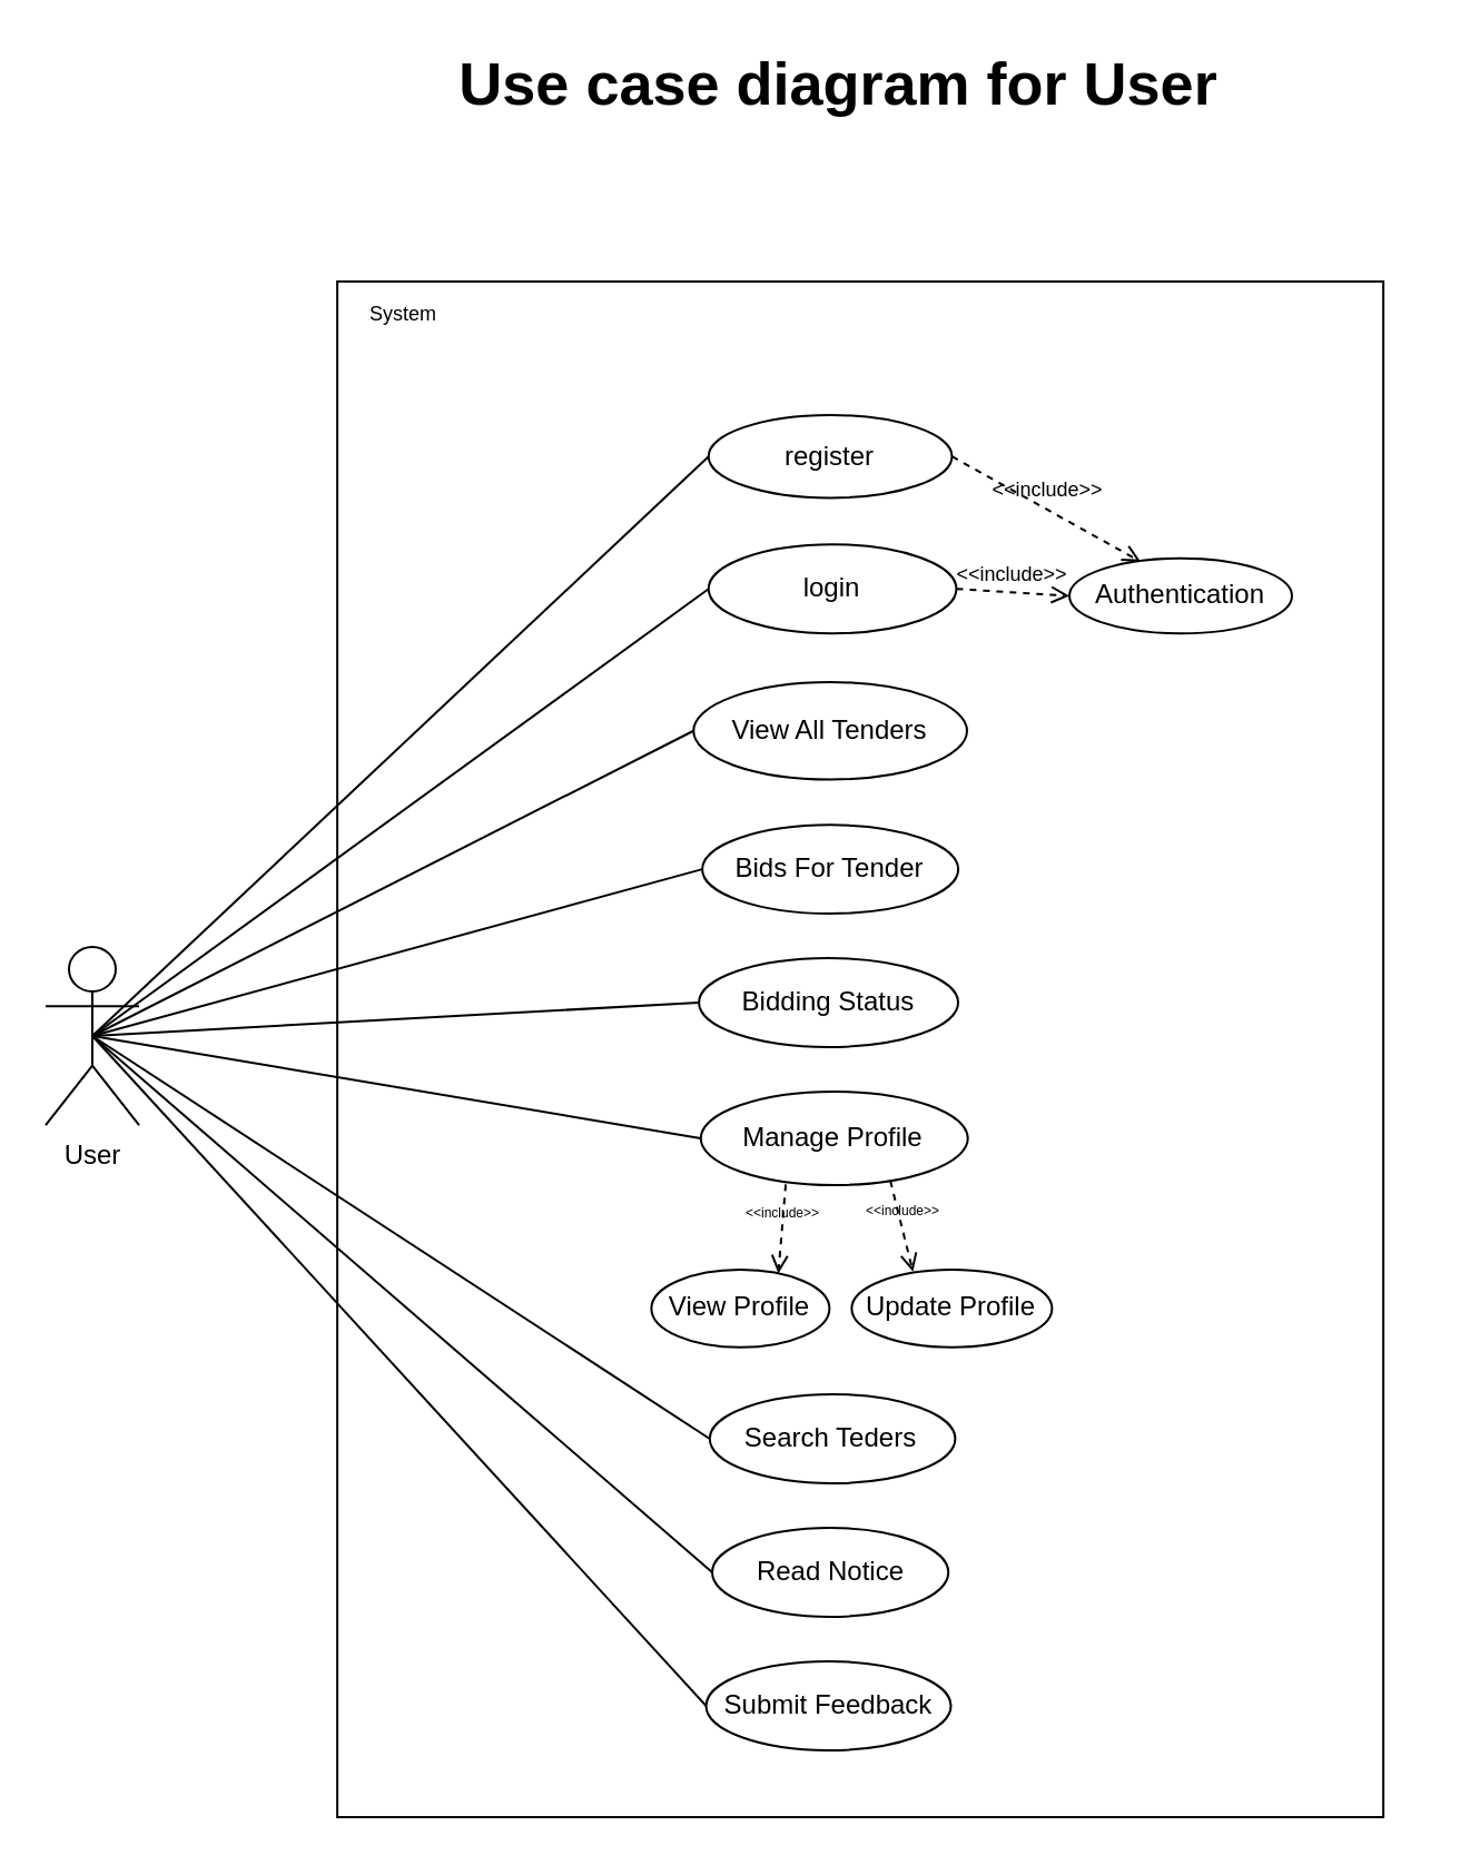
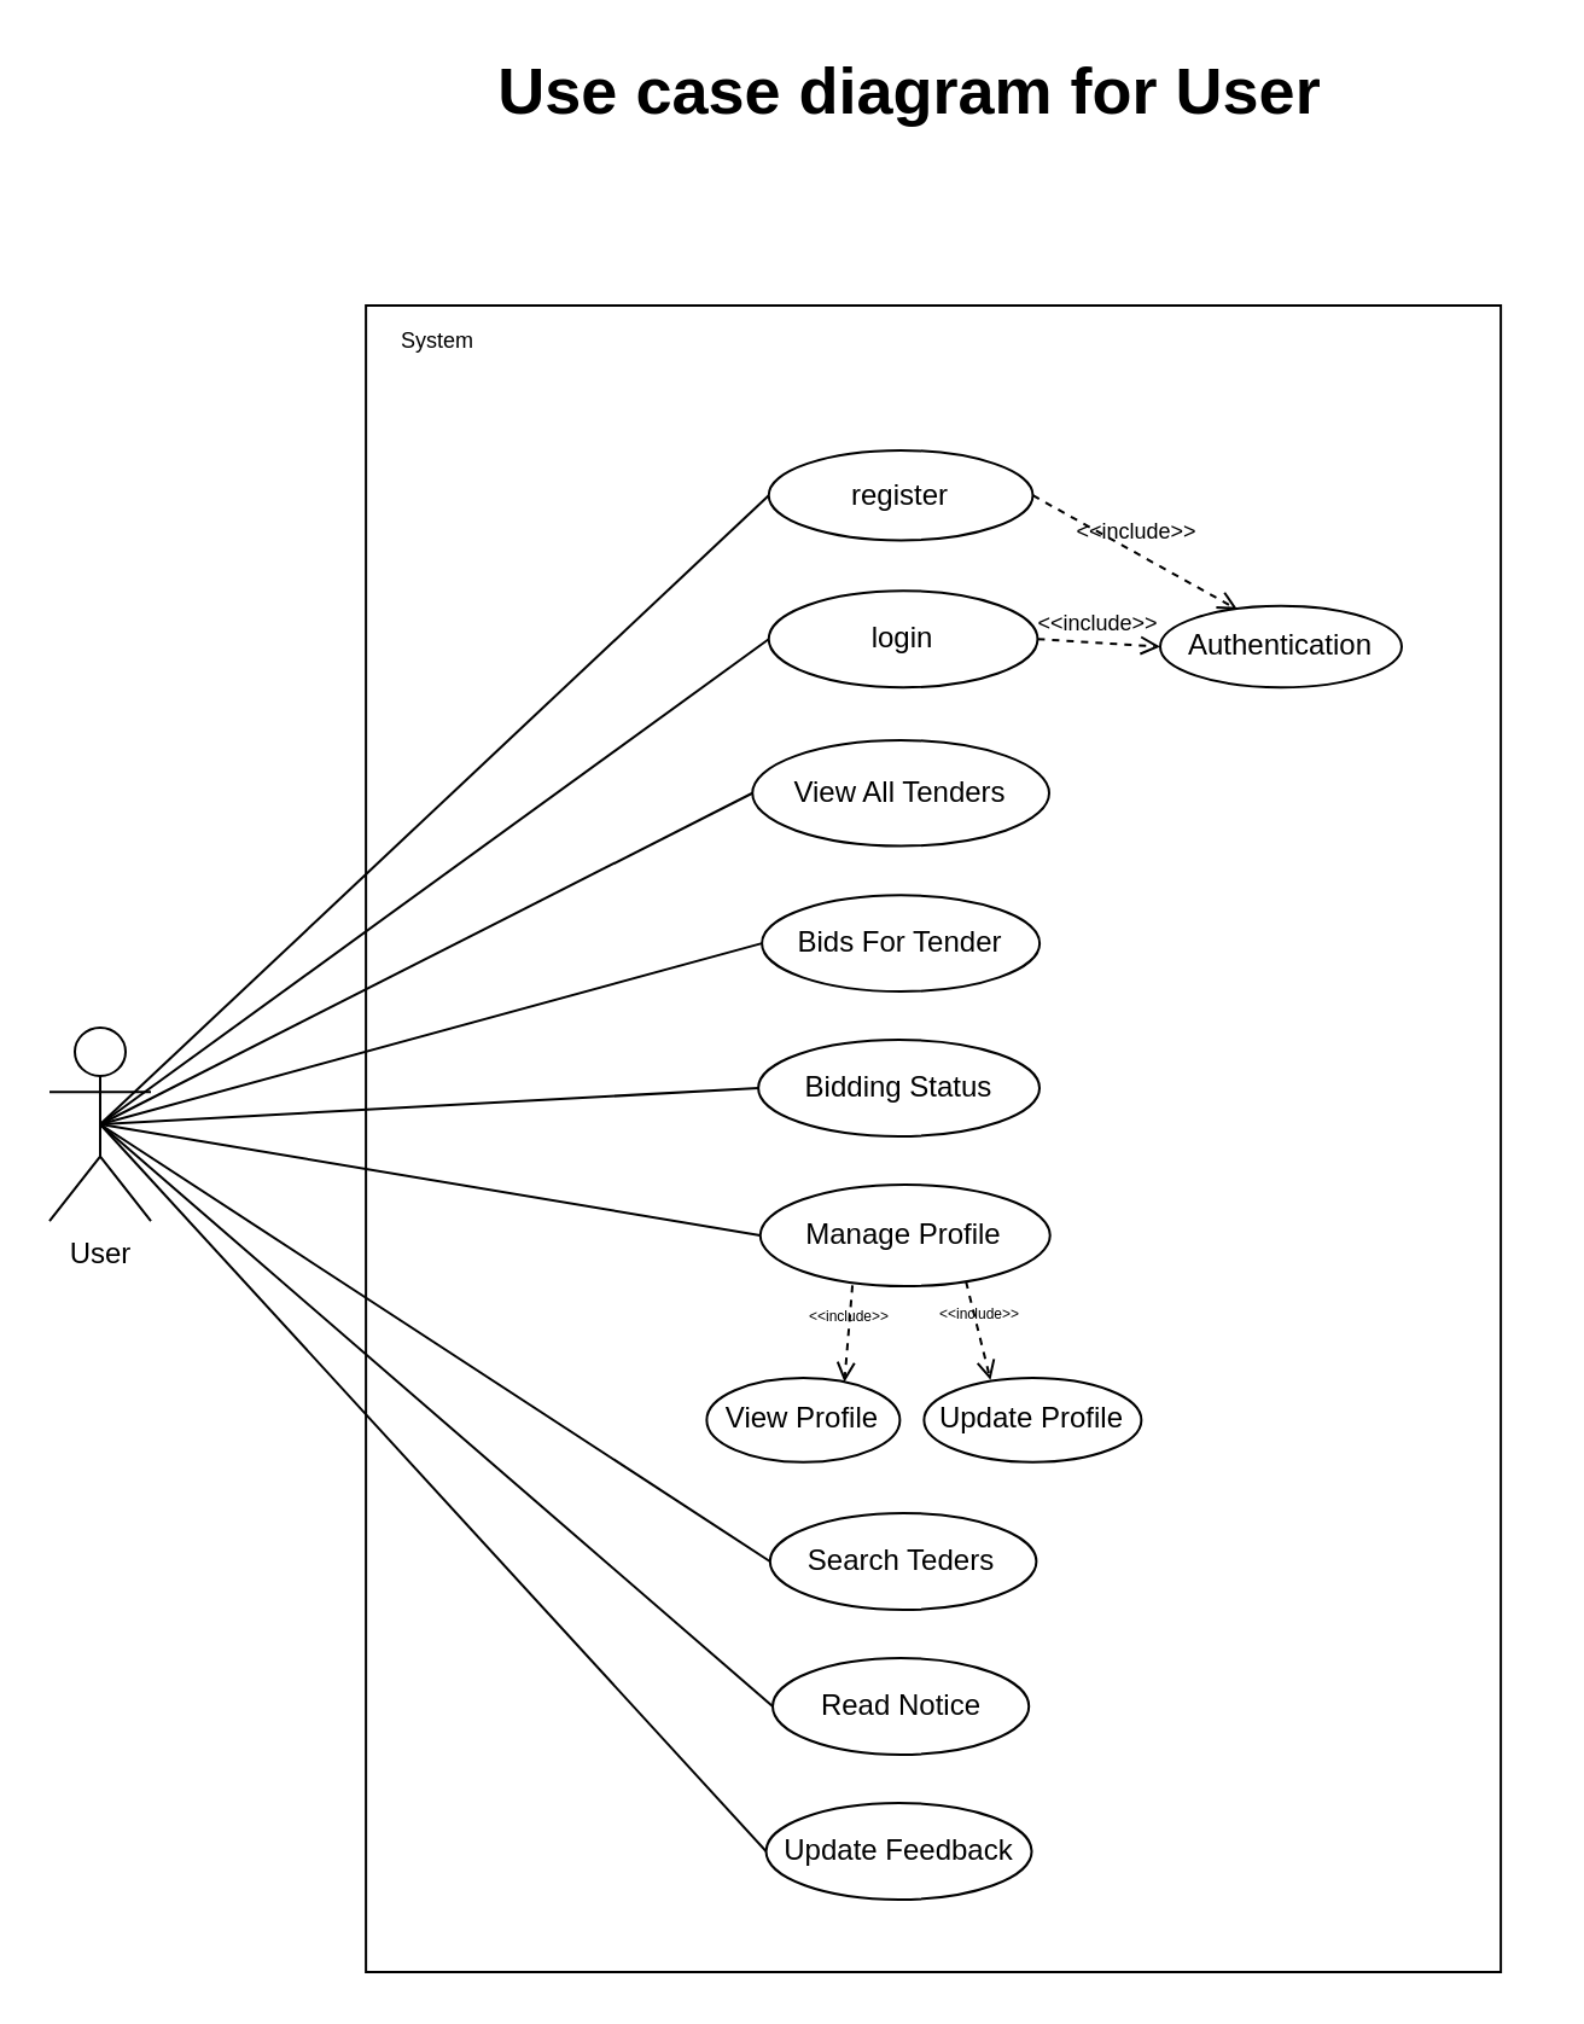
  <mxCell id="0" />
  <mxCell id="1" parent="0" />
  <mxCell id="2" value="&lt;font style=&quot;font-size: 27px;&quot;&gt;&lt;b style=&quot;font-size: 27px;&quot;&gt;Use case diagram for User&lt;/b&gt;&lt;/font&gt;" style="text;html=1;strokeColor=none;fillColor=none;align=center;verticalAlign=middle;whiteSpace=wrap;rounded=0;container=0;fontSize=27;" parent="1" vertex="1"><mxGeometry x="118.526" y="20.997" width="515.064" height="33.643" as="geometry" /></mxCell>
  <mxCell id="3" style="rounded=0;orthogonalLoop=1;jettySize=auto;html=1;exitX=0.5;exitY=0.5;exitDx=0;exitDy=0;exitPerimeter=0;fontSize=9;endArrow=none;endFill=0;entryX=0;entryY=0.5;entryDx=0;entryDy=0;" parent="1" source="4" target="19" edge="1"><mxGeometry relative="1" as="geometry"><mxPoint x="240" y="276" as="targetPoint" /></mxGeometry></mxCell>
  <mxCell id="4" value="User" style="shape=umlActor;verticalLabelPosition=bottom;verticalAlign=top;html=1;outlineConnect=0;container=0;" parent="1" vertex="1"><mxGeometry x="20" y="425" width="42" height="80.01" as="geometry" /></mxCell>
  <mxCell id="5" value="" style="rounded=0;whiteSpace=wrap;html=1;fillColor=none;" parent="1" vertex="1"><mxGeometry x="151.06" y="126" width="470" height="690" as="geometry" /></mxCell>
  <mxCell id="6" style="rounded=0;orthogonalLoop=1;jettySize=auto;html=1;exitX=0.5;exitY=0.5;exitDx=0;exitDy=0;exitPerimeter=0;fontSize=9;endArrow=none;endFill=0;entryX=0;entryY=0.5;entryDx=0;entryDy=0;" parent="1" source="4" target="14" edge="1"><mxGeometry relative="1" as="geometry"><mxPoint x="327.5" y="249.615" as="targetPoint" /><mxPoint x="101" y="460.005" as="sourcePoint" /></mxGeometry></mxCell>
  <mxCell id="7" style="rounded=0;orthogonalLoop=1;jettySize=auto;html=1;exitX=0.5;exitY=0.5;exitDx=0;exitDy=0;exitPerimeter=0;fontSize=9;endArrow=none;endFill=0;entryX=0;entryY=0.5;entryDx=0;entryDy=0;" parent="1" source="4" target="15" edge="1"><mxGeometry relative="1" as="geometry"><mxPoint x="326.89" y="297.24" as="targetPoint" /><mxPoint x="101" y="460.005" as="sourcePoint" /></mxGeometry></mxCell>
  <mxCell id="8" style="rounded=0;orthogonalLoop=1;jettySize=auto;html=1;exitX=0.5;exitY=0.5;exitDx=0;exitDy=0;exitPerimeter=0;fontSize=9;endArrow=none;endFill=0;entryX=0;entryY=0.5;entryDx=0;entryDy=0;" parent="1" source="4" target="17" edge="1"><mxGeometry relative="1" as="geometry"><mxPoint x="320" y="352.88" as="targetPoint" /><mxPoint x="101" y="460.005" as="sourcePoint" /></mxGeometry></mxCell>
  <mxCell id="9" style="rounded=0;orthogonalLoop=1;jettySize=auto;html=1;exitX=0.5;exitY=0.5;exitDx=0;exitDy=0;exitPerimeter=0;fontSize=9;endArrow=none;endFill=0;entryX=0;entryY=0.5;entryDx=0;entryDy=0;" parent="1" source="4" target="16" edge="1"><mxGeometry relative="1" as="geometry"><mxPoint x="324.68" y="405.31" as="targetPoint" /><mxPoint x="101" y="460.005" as="sourcePoint" /></mxGeometry></mxCell>
  <mxCell id="10" style="rounded=0;orthogonalLoop=1;jettySize=auto;html=1;fontSize=9;endArrow=none;endFill=0;entryX=0;entryY=0.5;entryDx=0;entryDy=0;exitX=0.5;exitY=0.5;exitDx=0;exitDy=0;exitPerimeter=0;" parent="1" source="4" target="18" edge="1"><mxGeometry relative="1" as="geometry"><mxPoint x="322.19" y="457.82" as="targetPoint" /><mxPoint x="101" y="460.005" as="sourcePoint" /></mxGeometry></mxCell>
  <mxCell id="11" style="rounded=0;orthogonalLoop=1;jettySize=auto;html=1;fontSize=9;endArrow=none;endFill=0;entryX=0;entryY=0.5;entryDx=0;entryDy=0;exitX=0.5;exitY=0.5;exitDx=0;exitDy=0;exitPerimeter=0;" parent="1" source="4" target="29" edge="1"><mxGeometry relative="1" as="geometry"><mxPoint x="322.18" y="511.99" as="targetPoint" /><mxPoint x="101" y="460.005" as="sourcePoint" /></mxGeometry></mxCell>
  <mxCell id="12" style="rounded=0;orthogonalLoop=1;jettySize=auto;html=1;fontSize=9;endArrow=none;endFill=0;entryX=0;entryY=0.5;entryDx=0;entryDy=0;exitX=0.5;exitY=0.5;exitDx=0;exitDy=0;exitPerimeter=0;" parent="1" source="4" target="20" edge="1"><mxGeometry relative="1" as="geometry"><mxPoint x="329.71" y="638.75" as="targetPoint" /><mxPoint x="111" y="470.005" as="sourcePoint" /></mxGeometry></mxCell>
  <mxCell id="13" style="rounded=0;orthogonalLoop=1;jettySize=auto;html=1;fontSize=9;endArrow=none;endFill=0;entryX=0;entryY=0.5;entryDx=0;entryDy=0;exitX=0.5;exitY=0.5;exitDx=0;exitDy=0;exitPerimeter=0;" parent="1" source="4" target="21" edge="1"><mxGeometry relative="1" as="geometry"><mxPoint x="334.3" y="688.43" as="targetPoint" /><mxPoint x="121" y="480.005" as="sourcePoint" /></mxGeometry></mxCell>
  <mxCell id="14" value="login" style="ellipse;whiteSpace=wrap;html=1;container=0;" parent="1" vertex="1"><mxGeometry x="317.88" y="244.12" width="111.34" height="40" as="geometry" /></mxCell>
  <mxCell id="15" value="View All Tenders" style="ellipse;whiteSpace=wrap;html=1;container=0;" parent="1" vertex="1"><mxGeometry x="311.12" y="306" width="122.88" height="43.76" as="geometry" /></mxCell>
  <mxCell id="16" value="Bidding Status" style="ellipse;whiteSpace=wrap;html=1;container=0;" parent="1" vertex="1"><mxGeometry x="313.55" y="430.01" width="116.45" height="40" as="geometry" /></mxCell>
  <mxCell id="17" value="Bids For Tender" style="ellipse;whiteSpace=wrap;html=1;container=0;" parent="1" vertex="1"><mxGeometry x="315.06" y="370.16" width="115" height="39.84" as="geometry" /></mxCell>
  <mxCell id="18" value="Manage Profile" style="ellipse;whiteSpace=wrap;html=1;container=0;" parent="1" vertex="1"><mxGeometry x="314.37" y="490.01" width="120" height="41.98" as="geometry" /></mxCell>
  <mxCell id="19" value="register" style="ellipse;whiteSpace=wrap;html=1;container=0;" parent="1" vertex="1"><mxGeometry x="317.88" y="186" width="109.36" height="37.23" as="geometry" /></mxCell>
  <mxCell id="20" value="Read Notice" style="ellipse;whiteSpace=wrap;html=1;container=0;" parent="1" vertex="1"><mxGeometry x="319.51" y="686" width="106.11" height="40" as="geometry" /></mxCell>
- <mxCell id="21" value="Submit Feedback" style="ellipse;whiteSpace=wrap;html=1;container=0;" parent="1" vertex="1"><mxGeometry x="316.77" y="746" width="110" height="40" as="geometry" /></mxCell>
+ <mxCell id="21" value="Update Feedback" style="ellipse;whiteSpace=wrap;html=1;container=0;" parent="1" vertex="1"><mxGeometry x="316.77" y="746" width="110" height="40" as="geometry" /></mxCell>
  <mxCell id="22" value="Authentication" style="ellipse;whiteSpace=wrap;html=1;" parent="1" vertex="1"><mxGeometry x="480" y="250.36" width="100" height="33.76" as="geometry" /></mxCell>
  <mxCell id="23" value="&lt;font style=&quot;font-size: 9px;&quot;&gt;&amp;lt;&amp;lt;include&amp;gt;&amp;gt;&lt;/font&gt;" style="html=1;verticalAlign=bottom;labelBackgroundColor=none;endArrow=open;endFill=0;dashed=1;rounded=0;entryX=0.32;entryY=0.045;entryDx=0;entryDy=0;exitX=1;exitY=0.5;exitDx=0;exitDy=0;entryPerimeter=0;" parent="1" source="19" target="22" edge="1"><mxGeometry width="160" relative="1" as="geometry"><mxPoint x="389" y="301" as="sourcePoint" /><mxPoint x="549" y="301" as="targetPoint" /></mxGeometry></mxCell>
  <mxCell id="24" value="&lt;font style=&quot;font-size: 9px;&quot;&gt;&amp;lt;&amp;lt;include&amp;gt;&amp;gt;&lt;/font&gt;" style="html=1;verticalAlign=bottom;labelBackgroundColor=none;endArrow=open;endFill=0;dashed=1;rounded=0;entryX=0;entryY=0.5;entryDx=0;entryDy=0;exitX=1;exitY=0.5;exitDx=0;exitDy=0;" parent="1" source="14" target="22" edge="1"><mxGeometry width="160" relative="1" as="geometry"><mxPoint x="448.36" y="281.005" as="sourcePoint" /><mxPoint x="548.421" y="347.41" as="targetPoint" /></mxGeometry></mxCell>
  <mxCell id="25" value="View Profile" style="ellipse;whiteSpace=wrap;html=1;container=0;" parent="1" vertex="1"><mxGeometry x="292.19" y="570.02" width="80" height="34.86" as="geometry" /></mxCell>
  <mxCell id="26" value="Update Profile" style="ellipse;whiteSpace=wrap;html=1;container=0;" parent="1" vertex="1"><mxGeometry x="382.19" y="570.02" width="90" height="34.86" as="geometry" /></mxCell>
  <mxCell id="27" value="&lt;font style=&quot;font-size: 6px;&quot;&gt;&amp;lt;&amp;lt;include&amp;gt;&amp;gt;&lt;/font&gt;" style="html=1;verticalAlign=bottom;labelBackgroundColor=none;endArrow=open;endFill=0;dashed=1;rounded=0;entryX=0.306;entryY=0.026;entryDx=0;entryDy=0;exitX=0.71;exitY=0.956;exitDx=0;exitDy=0;exitPerimeter=0;entryPerimeter=0;" parent="1" source="18" target="26" edge="1"><mxGeometry width="160" relative="1" as="geometry"><mxPoint x="373.98" y="531.995" as="sourcePoint" /><mxPoint x="480.405" y="564.687" as="targetPoint" /></mxGeometry></mxCell>
  <mxCell id="28" value="&lt;font style=&quot;font-size: 6px;&quot;&gt;&amp;lt;&amp;lt;include&amp;gt;&amp;gt;&lt;/font&gt;" style="html=1;verticalAlign=bottom;labelBackgroundColor=none;endArrow=open;endFill=0;dashed=1;rounded=0;entryX=0.713;entryY=0.048;entryDx=0;entryDy=0;exitX=0.318;exitY=0.993;exitDx=0;exitDy=0;exitPerimeter=0;entryPerimeter=0;" parent="1" source="18" target="25" edge="1"><mxGeometry width="160" relative="1" as="geometry"><mxPoint x="342.19" y="529.233" as="sourcePoint" /><mxPoint x="356.35" y="570.016" as="targetPoint" /></mxGeometry></mxCell>
  <mxCell id="29" value="Search Teders" style="ellipse;whiteSpace=wrap;html=1;container=0;" parent="1" vertex="1"><mxGeometry x="318.41" y="626" width="110.29" height="40" as="geometry" /></mxCell>
  <mxCell id="30" value="System" style="text;html=1;strokeColor=none;fillColor=none;align=center;verticalAlign=middle;whiteSpace=wrap;rounded=0;fontSize=9;" parent="1" vertex="1"><mxGeometry x="151.06" y="126" width="60" height="30" as="geometry" /></mxCell>
